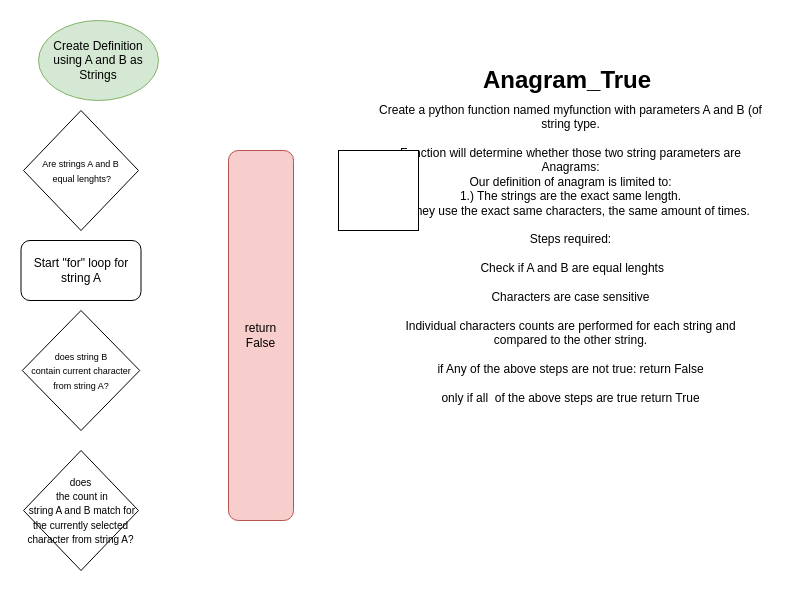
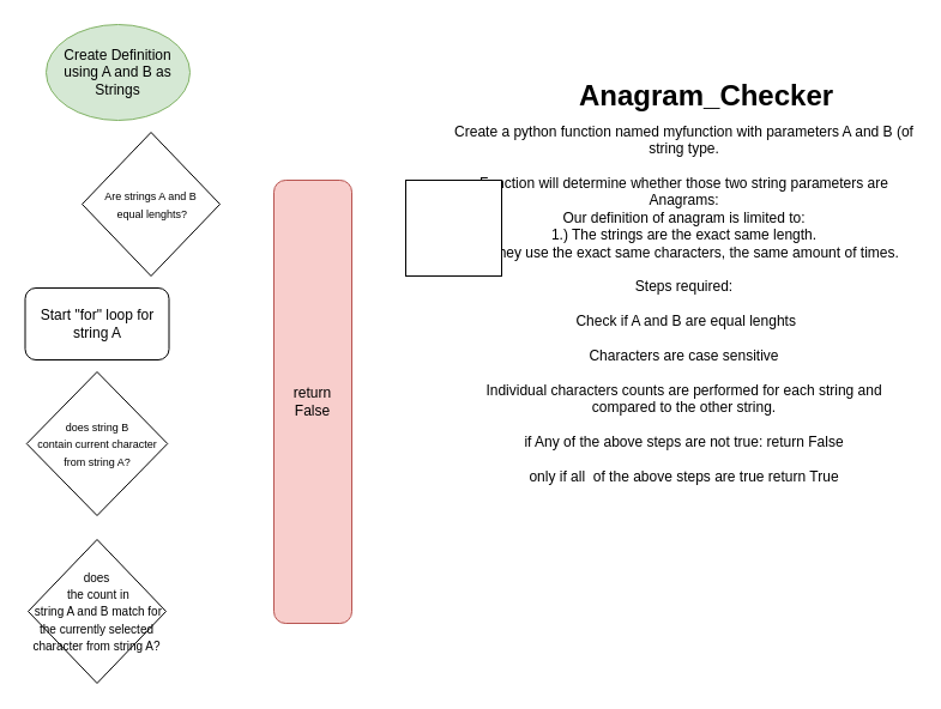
  <mxCell id="0" />
  <mxCell id="1" parent="0" />
  <mxCell id="2" value="Create Definition using A and B as Strings" style="ellipse;whiteSpace=wrap;html=1;fillColor=#d5e8d4;strokeColor=#82b366;" vertex="1" parent="1"><mxGeometry x="38" y="20" width="120" height="80" as="geometry" /></mxCell>
  <mxCell id="3" value="Create a python function named myfunction with parameters A and B (of string type.&lt;br&gt;&lt;br&gt;Function will determine whether those two string parameters are Anagrams:&lt;br&gt;Our definition of anagram is limited to:&lt;br&gt;1.) The strings are the exact same length.&lt;br&gt;2.) They use the exact same characters, the same amount of times.&lt;br&gt;&lt;br&gt;Steps required:&lt;br&gt;&lt;br&gt;&amp;nbsp;Check if A and B are equal lenghts&lt;br&gt;&lt;br&gt;Characters are case sensitive&lt;br&gt;&lt;br&gt;Individual characters counts are performed for each string and compared to the other string.&lt;br&gt;&lt;br&gt;if Any of the above steps are not true: return False&lt;br&gt;&lt;br&gt;only if all&amp;nbsp; of the above steps are true return True&lt;br&gt;&lt;br&gt;&lt;br&gt;&amp;nbsp;&amp;nbsp;" style="text;html=1;strokeColor=none;fillColor=none;align=center;verticalAlign=middle;whiteSpace=wrap;rounded=0;" vertex="1" parent="1"><mxGeometry x="378" y="260" width="385" height="30" as="geometry" /></mxCell>
- <mxCell id="4" value="&lt;h1&gt;Anagram_True&lt;/h1&gt;" style="text;html=1;strokeColor=none;fillColor=none;spacing=5;spacingTop=-20;whiteSpace=wrap;overflow=hidden;rounded=0;" vertex="1" parent="1"><mxGeometry x="478" y="60" width="240" height="120" as="geometry" /></mxCell>
+ <mxCell id="4" value="&lt;h1&gt;Anagram_Checker&lt;/h1&gt;" style="text;html=1;strokeColor=none;fillColor=none;spacing=5;spacingTop=-20;whiteSpace=wrap;overflow=hidden;rounded=0;" vertex="1" parent="1"><mxGeometry x="478" y="60" width="240" height="120" as="geometry" /></mxCell>
  <mxCell id="5" value="return False" style="rounded=1;whiteSpace=wrap;html=1;fillColor=#f8cecc;strokeColor=#b85450;" vertex="1" parent="1"><mxGeometry x="228" y="150" width="65" height="370" as="geometry" /></mxCell>
- <mxCell id="6" value="&lt;font style=&quot;font-size: 9px;&quot;&gt;Are strings A and B&lt;br&gt;&amp;nbsp;equal lenghts?&lt;/font&gt;" style="rhombus;whiteSpace=wrap;html=1;" vertex="1" parent="1"><mxGeometry x="23" y="110" width="115" height="120" as="geometry" /></mxCell>
+ <mxCell id="6" value="&lt;font style=&quot;font-size: 9px;&quot;&gt;Are strings A and B&lt;br&gt;&amp;nbsp;equal lenghts?&lt;/font&gt;" style="rhombus;whiteSpace=wrap;html=1;" vertex="1" parent="1"><mxGeometry x="68" y="110" width="115" height="120" as="geometry" /></mxCell>
  <mxCell id="7" value="" style="rhombus;whiteSpace=wrap;html=1;" vertex="1" parent="1"><mxGeometry x="338" y="150" width="80" height="80" as="geometry" /></mxCell>
  <mxCell id="8" value="" style="whiteSpace=wrap;html=1;aspect=fixed;" vertex="1" parent="1"><mxGeometry x="338" y="150" width="80" height="80" as="geometry" /></mxCell>
  <mxCell id="9" value="Start &quot;for&quot; loop for string A" style="rounded=1;whiteSpace=wrap;html=1;" vertex="1" parent="1"><mxGeometry x="20.5" y="240" width="120" height="60" as="geometry" /></mxCell>
  <mxCell id="10" value="&lt;font style=&quot;font-size: 9px;&quot;&gt;does string B &lt;br&gt;contain current character from string A?&lt;/font&gt;" style="rhombus;whiteSpace=wrap;html=1;" vertex="1" parent="1"><mxGeometry x="21.75" y="310" width="117.5" height="120" as="geometry" /></mxCell>
  <mxCell id="11" value="&lt;font size=&quot;1&quot;&gt;does&lt;br&gt;&amp;nbsp;the count in&lt;br&gt;&amp;nbsp;string A and B match for the currently selected character from string A?&lt;/font&gt;" style="rhombus;whiteSpace=wrap;html=1;" vertex="1" parent="1"><mxGeometry x="23" y="450" width="115" height="120" as="geometry" /></mxCell>
